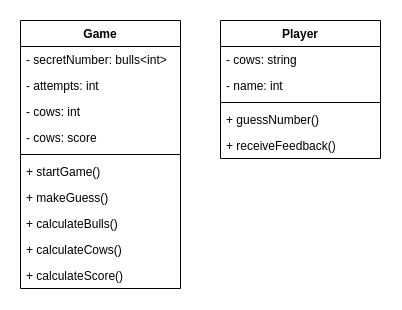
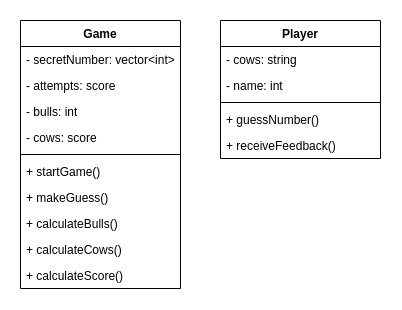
  <mxCell id="0" />
  <mxCell id="1" parent="0" />
  <mxCell id="2" value="Game" style="swimlane;fontStyle=1;align=center;verticalAlign=top;childLayout=stackLayout;horizontal=1;startSize=26;horizontalStack=0;resizeParent=1;resizeParentMax=0;resizeLast=0;collapsible=1;marginBottom=0;whiteSpace=wrap;html=1;" vertex="1" parent="1"><mxGeometry x="20" y="20" width="160" height="268" as="geometry" /></mxCell>
- <mxCell id="3" value="- secretNumber: bulls&amp;lt;int&amp;gt;" style="text;strokeColor=none;fillColor=none;align=left;verticalAlign=top;spacingLeft=4;spacingRight=4;overflow=hidden;rotatable=0;points=[[0,0.5],[1,0.5]];portConstraint=eastwest;whiteSpace=wrap;html=1;" vertex="1" parent="2"><mxGeometry y="26" width="160" height="26" as="geometry" /></mxCell>
- <mxCell id="4" value="- attempts: int" style="text;strokeColor=none;fillColor=none;align=left;verticalAlign=top;spacingLeft=4;spacingRight=4;overflow=hidden;rotatable=0;points=[[0,0.5],[1,0.5]];portConstraint=eastwest;whiteSpace=wrap;html=1;" vertex="1" parent="2"><mxGeometry y="52" width="160" height="26" as="geometry" /></mxCell>
- <mxCell id="5" value="- cows: int" style="text;strokeColor=none;fillColor=none;align=left;verticalAlign=top;spacingLeft=4;spacingRight=4;overflow=hidden;rotatable=0;points=[[0,0.5],[1,0.5]];portConstraint=eastwest;whiteSpace=wrap;html=1;" vertex="1" parent="2"><mxGeometry y="78" width="160" height="26" as="geometry" /></mxCell>
+ <mxCell id="3" value="- secretNumber: vector&amp;lt;int&amp;gt;" style="text;strokeColor=none;fillColor=none;align=left;verticalAlign=top;spacingLeft=4;spacingRight=4;overflow=hidden;rotatable=0;points=[[0,0.5],[1,0.5]];portConstraint=eastwest;whiteSpace=wrap;html=1;" vertex="1" parent="2"><mxGeometry y="26" width="160" height="26" as="geometry" /></mxCell>
+ <mxCell id="4" value="- attempts: score" style="text;strokeColor=none;fillColor=none;align=left;verticalAlign=top;spacingLeft=4;spacingRight=4;overflow=hidden;rotatable=0;points=[[0,0.5],[1,0.5]];portConstraint=eastwest;whiteSpace=wrap;html=1;" vertex="1" parent="2"><mxGeometry y="52" width="160" height="26" as="geometry" /></mxCell>
+ <mxCell id="5" value="- bulls: int" style="text;strokeColor=none;fillColor=none;align=left;verticalAlign=top;spacingLeft=4;spacingRight=4;overflow=hidden;rotatable=0;points=[[0,0.5],[1,0.5]];portConstraint=eastwest;whiteSpace=wrap;html=1;" vertex="1" parent="2"><mxGeometry y="78" width="160" height="26" as="geometry" /></mxCell>
  <mxCell id="6" value="- cows: score" style="text;strokeColor=none;fillColor=none;align=left;verticalAlign=top;spacingLeft=4;spacingRight=4;overflow=hidden;rotatable=0;points=[[0,0.5],[1,0.5]];portConstraint=eastwest;whiteSpace=wrap;html=1;" vertex="1" parent="2"><mxGeometry y="104" width="160" height="26" as="geometry" /></mxCell>
  <mxCell id="7" value="" style="line;strokeWidth=1;fillColor=none;align=left;verticalAlign=middle;spacingTop=-1;spacingLeft=3;spacingRight=3;rotatable=0;labelPosition=right;points=[];portConstraint=eastwest;strokeColor=inherit;" vertex="1" parent="2"><mxGeometry y="130" width="160" height="8" as="geometry" /></mxCell>
  <mxCell id="8" value="+ startGame()" style="text;strokeColor=none;fillColor=none;align=left;verticalAlign=top;spacingLeft=4;spacingRight=4;overflow=hidden;rotatable=0;points=[[0,0.5],[1,0.5]];portConstraint=eastwest;whiteSpace=wrap;html=1;" vertex="1" parent="2"><mxGeometry y="138" width="160" height="26" as="geometry" /></mxCell>
  <mxCell id="9" value="+ makeGuess()" style="text;strokeColor=none;fillColor=none;align=left;verticalAlign=top;spacingLeft=4;spacingRight=4;overflow=hidden;rotatable=0;points=[[0,0.5],[1,0.5]];portConstraint=eastwest;whiteSpace=wrap;html=1;" vertex="1" parent="2"><mxGeometry y="164" width="160" height="26" as="geometry" /></mxCell>
  <mxCell id="10" value="+ calculateBulls()" style="text;strokeColor=none;fillColor=none;align=left;verticalAlign=top;spacingLeft=4;spacingRight=4;overflow=hidden;rotatable=0;points=[[0,0.5],[1,0.5]];portConstraint=eastwest;whiteSpace=wrap;html=1;" vertex="1" parent="2"><mxGeometry y="190" width="160" height="26" as="geometry" /></mxCell>
  <mxCell id="11" value="+ calculateCows()" style="text;strokeColor=none;fillColor=none;align=left;verticalAlign=top;spacingLeft=4;spacingRight=4;overflow=hidden;rotatable=0;points=[[0,0.5],[1,0.5]];portConstraint=eastwest;whiteSpace=wrap;html=1;" vertex="1" parent="2"><mxGeometry y="216" width="160" height="26" as="geometry" /></mxCell>
  <mxCell id="12" value="+ calculateScore()" style="text;strokeColor=none;fillColor=none;align=left;verticalAlign=top;spacingLeft=4;spacingRight=4;overflow=hidden;rotatable=0;points=[[0,0.5],[1,0.5]];portConstraint=eastwest;whiteSpace=wrap;html=1;" vertex="1" parent="2"><mxGeometry y="242" width="160" height="26" as="geometry" /></mxCell>
  <mxCell id="13" value="Player" style="swimlane;fontStyle=1;align=center;verticalAlign=top;childLayout=stackLayout;horizontal=1;startSize=26;horizontalStack=0;resizeParent=1;resizeParentMax=0;resizeLast=0;collapsible=1;marginBottom=0;whiteSpace=wrap;html=1;" vertex="1" parent="1"><mxGeometry x="220" y="20" width="160" height="138" as="geometry" /></mxCell>
  <mxCell id="14" value="- cows: string" style="text;strokeColor=none;fillColor=none;align=left;verticalAlign=top;spacingLeft=4;spacingRight=4;overflow=hidden;rotatable=0;points=[[0,0.5],[1,0.5]];portConstraint=eastwest;whiteSpace=wrap;html=1;" vertex="1" parent="13"><mxGeometry y="26" width="160" height="26" as="geometry" /></mxCell>
  <mxCell id="15" value="- name: int" style="text;strokeColor=none;fillColor=none;align=left;verticalAlign=top;spacingLeft=4;spacingRight=4;overflow=hidden;rotatable=0;points=[[0,0.5],[1,0.5]];portConstraint=eastwest;whiteSpace=wrap;html=1;" vertex="1" parent="13"><mxGeometry y="52" width="160" height="26" as="geometry" /></mxCell>
  <mxCell id="16" value="" style="line;strokeWidth=1;fillColor=none;align=left;verticalAlign=middle;spacingTop=-1;spacingLeft=3;spacingRight=3;rotatable=0;labelPosition=right;points=[];portConstraint=eastwest;strokeColor=inherit;" vertex="1" parent="13"><mxGeometry y="78" width="160" height="8" as="geometry" /></mxCell>
  <mxCell id="17" value="+ guessNumber()" style="text;strokeColor=none;fillColor=none;align=left;verticalAlign=top;spacingLeft=4;spacingRight=4;overflow=hidden;rotatable=0;points=[[0,0.5],[1,0.5]];portConstraint=eastwest;whiteSpace=wrap;html=1;" vertex="1" parent="13"><mxGeometry y="86" width="160" height="26" as="geometry" /></mxCell>
  <mxCell id="18" value="+ receiveFeedback()" style="text;strokeColor=none;fillColor=none;align=left;verticalAlign=top;spacingLeft=4;spacingRight=4;overflow=hidden;rotatable=0;points=[[0,0.5],[1,0.5]];portConstraint=eastwest;whiteSpace=wrap;html=1;" vertex="1" parent="13"><mxGeometry y="112" width="160" height="26" as="geometry" /></mxCell>
